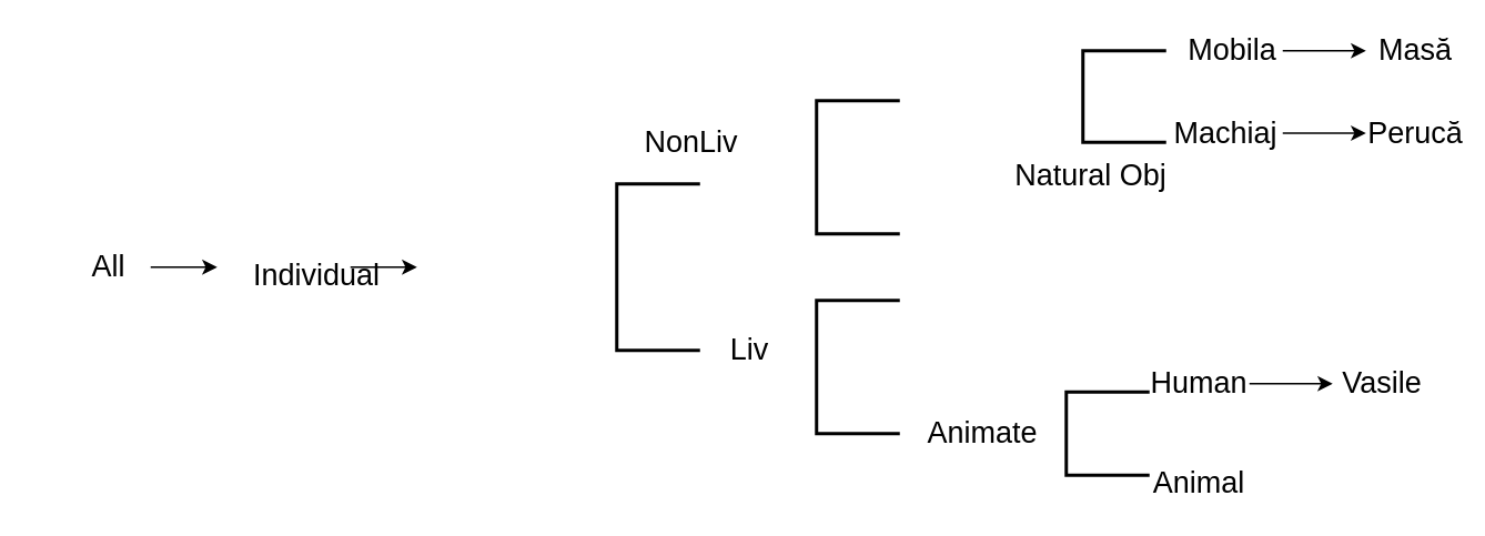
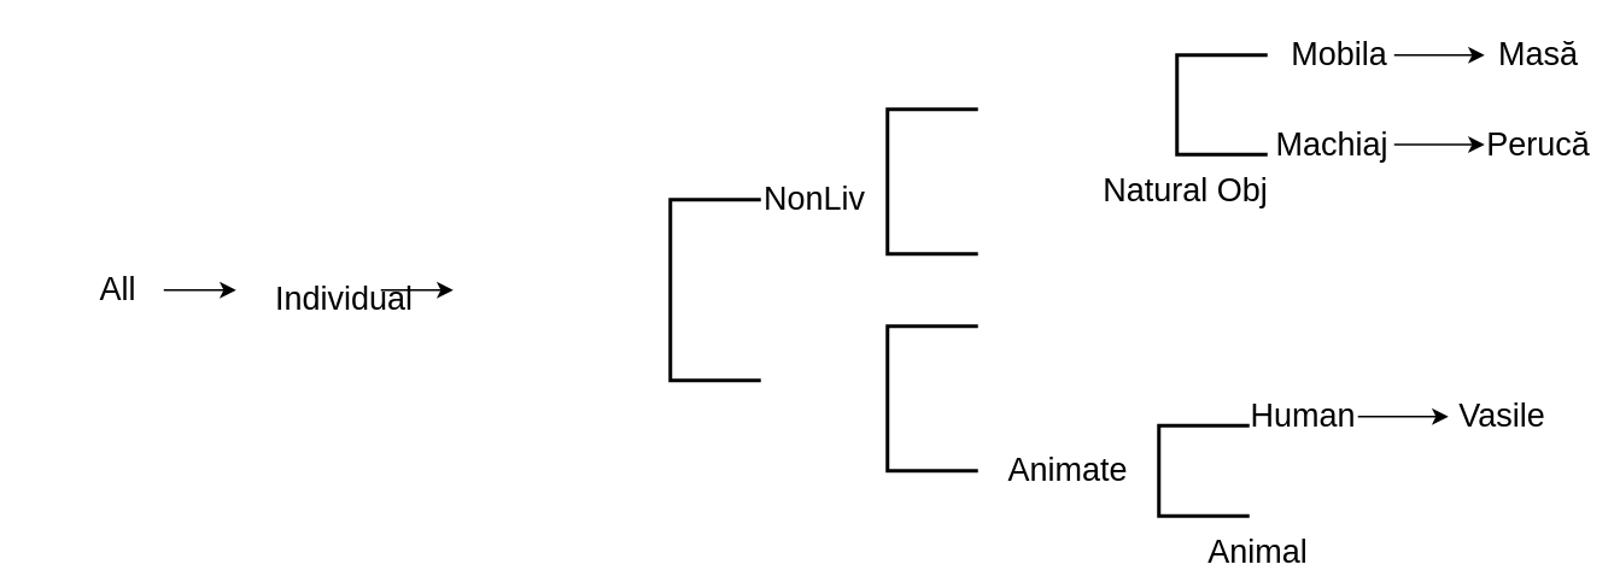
  <mxCell id="0" />
  <mxCell id="1" parent="0" />
  <mxCell id="2" value="&lt;font style=&quot;font-size: 18px&quot;&gt;All&lt;/font&gt;" style="text;html=1;strokeColor=none;fillColor=none;align=center;verticalAlign=middle;whiteSpace=wrap;rounded=0;" vertex="1" parent="1"><mxGeometry x="20" y="140" width="90" height="40" as="geometry" /></mxCell>
  <mxCell id="3" value="" style="endArrow=classic;html=1;" edge="1" parent="1"><mxGeometry width="50" height="50" relative="1" as="geometry"><mxPoint x="90" y="160" as="sourcePoint" /><mxPoint x="130" y="160" as="targetPoint" /></mxGeometry></mxCell>
  <mxCell id="4" value="&lt;font style=&quot;font-size: 18px&quot;&gt;Individual&lt;/font&gt;" style="text;html=1;strokeColor=none;fillColor=none;align=center;verticalAlign=middle;whiteSpace=wrap;rounded=0;" vertex="1" parent="1"><mxGeometry x="170" y="155" width="40" height="20" as="geometry" /></mxCell>
  <mxCell id="5" value="" style="endArrow=classic;html=1;" edge="1" parent="1"><mxGeometry width="50" height="50" relative="1" as="geometry"><mxPoint x="210" y="160" as="sourcePoint" /><mxPoint x="250" y="160" as="targetPoint" /></mxGeometry></mxCell>
  <mxCell id="6" value="" style="strokeWidth=2;html=1;shape=mxgraph.flowchart.annotation_1;align=left;pointerEvents=1;" vertex="1" parent="1"><mxGeometry x="370" y="110" width="50" height="100" as="geometry" /></mxCell>
- <mxCell id="7" value="&lt;font style=&quot;font-size: 18px&quot;&gt;NonLiv&lt;/font&gt;" style="text;html=1;strokeColor=none;fillColor=none;align=center;verticalAlign=middle;whiteSpace=wrap;rounded=0;" vertex="1" parent="1"><mxGeometry x="395" y="75" width="40" height="20" as="geometry" /></mxCell>
- <mxCell id="8" value="&lt;font style=&quot;font-size: 18px&quot;&gt;Liv&lt;/font&gt;" style="text;html=1;strokeColor=none;fillColor=none;align=center;verticalAlign=middle;whiteSpace=wrap;rounded=0;" vertex="1" parent="1"><mxGeometry x="430" y="200" width="40" height="20" as="geometry" /></mxCell>
+ <mxCell id="7" value="&lt;font style=&quot;font-size: 18px&quot;&gt;NonLiv&lt;/font&gt;" style="text;html=1;strokeColor=none;fillColor=none;align=center;verticalAlign=middle;whiteSpace=wrap;rounded=0;" vertex="1" parent="1"><mxGeometry x="430" y="100" width="40" height="20" as="geometry" /></mxCell>
  <mxCell id="9" value="" style="strokeWidth=2;html=1;shape=mxgraph.flowchart.annotation_1;align=left;pointerEvents=1;" vertex="1" parent="1"><mxGeometry x="490" y="60" width="50" height="80" as="geometry" /></mxCell>
  <mxCell id="10" value="" style="strokeWidth=2;html=1;shape=mxgraph.flowchart.annotation_1;align=left;pointerEvents=1;" vertex="1" parent="1"><mxGeometry x="490" y="180" width="50" height="80" as="geometry" /></mxCell>
  <mxCell id="11" style="edgeStyle=orthogonalEdgeStyle;rounded=0;orthogonalLoop=1;jettySize=auto;html=1;exitX=0.5;exitY=1;exitDx=0;exitDy=0;exitPerimeter=0;" edge="1" parent="1" source="9" target="9"><mxGeometry relative="1" as="geometry" /></mxCell>
  <mxCell id="12" value="&lt;font style=&quot;font-size: 18px&quot;&gt;Natural Obj&lt;/font&gt;" style="text;html=1;strokeColor=none;fillColor=none;align=center;verticalAlign=middle;whiteSpace=wrap;rounded=0;" vertex="1" parent="1"><mxGeometry x="600" y="95" width="110" height="20" as="geometry" /></mxCell>
  <mxCell id="13" value="" style="strokeWidth=2;html=1;shape=mxgraph.flowchart.annotation_1;align=left;pointerEvents=1;" vertex="1" parent="1"><mxGeometry x="650" y="30" width="50" height="55" as="geometry" /></mxCell>
  <mxCell id="14" value="&lt;span style=&quot;font-size: 18px&quot;&gt;Mobila&lt;/span&gt;" style="text;html=1;strokeColor=none;fillColor=none;align=center;verticalAlign=middle;whiteSpace=wrap;rounded=0;" vertex="1" parent="1"><mxGeometry x="720" y="20" width="40" height="20" as="geometry" /></mxCell>
  <mxCell id="15" value="&lt;font style=&quot;font-size: 18px&quot;&gt;Machiaj&lt;/font&gt;" style="text;html=1;strokeColor=none;fillColor=none;align=center;verticalAlign=middle;whiteSpace=wrap;rounded=0;" vertex="1" parent="1"><mxGeometry x="716" y="70" width="40" height="20" as="geometry" /></mxCell>
  <mxCell id="16" value="" style="endArrow=classic;html=1;" edge="1" parent="1"><mxGeometry width="50" height="50" relative="1" as="geometry"><mxPoint x="770" y="30" as="sourcePoint" /><mxPoint x="820" y="30" as="targetPoint" /></mxGeometry></mxCell>
  <mxCell id="17" value="" style="endArrow=classic;html=1;" edge="1" parent="1"><mxGeometry width="50" height="50" relative="1" as="geometry"><mxPoint x="770" y="79.5" as="sourcePoint" /><mxPoint x="820" y="79.5" as="targetPoint" /></mxGeometry></mxCell>
  <mxCell id="18" value="&lt;font style=&quot;font-size: 18px&quot;&gt;Masă&lt;/font&gt;" style="text;html=1;strokeColor=none;fillColor=none;align=center;verticalAlign=middle;whiteSpace=wrap;rounded=0;" vertex="1" parent="1"><mxGeometry x="830" y="20" width="40" height="20" as="geometry" /></mxCell>
  <mxCell id="19" value="&lt;font style=&quot;font-size: 18px&quot;&gt;Perucă&lt;/font&gt;" style="text;html=1;strokeColor=none;fillColor=none;align=center;verticalAlign=middle;whiteSpace=wrap;rounded=0;" vertex="1" parent="1"><mxGeometry x="830" y="70" width="40" height="20" as="geometry" /></mxCell>
  <mxCell id="20" value="&lt;font style=&quot;font-size: 18px&quot;&gt;Animate&lt;/font&gt;" style="text;html=1;strokeColor=none;fillColor=none;align=center;verticalAlign=middle;whiteSpace=wrap;rounded=0;" vertex="1" parent="1"><mxGeometry x="570" y="250" width="40" height="20" as="geometry" /></mxCell>
  <mxCell id="21" value="" style="strokeWidth=2;html=1;shape=mxgraph.flowchart.annotation_1;align=left;pointerEvents=1;" vertex="1" parent="1"><mxGeometry x="640" y="235" width="50" height="50" as="geometry" /></mxCell>
  <mxCell id="22" value="&lt;font style=&quot;font-size: 18px&quot;&gt;Human&lt;/font&gt;" style="text;html=1;strokeColor=none;fillColor=none;align=center;verticalAlign=middle;whiteSpace=wrap;rounded=0;" vertex="1" parent="1"><mxGeometry x="700" y="220" width="40" height="20" as="geometry" /></mxCell>
- <mxCell id="23" value="&lt;span style=&quot;font-size: 18px&quot;&gt;Animal&lt;/span&gt;" style="text;html=1;strokeColor=none;fillColor=none;align=center;verticalAlign=middle;whiteSpace=wrap;rounded=0;" vertex="1" parent="1"><mxGeometry x="700" y="280" width="40" height="20" as="geometry" /></mxCell>
+ <mxCell id="23" value="&lt;span style=&quot;font-size: 18px&quot;&gt;Animal&lt;/span&gt;" style="text;html=1;strokeColor=none;fillColor=none;align=center;verticalAlign=middle;whiteSpace=wrap;rounded=0;" vertex="1" parent="1"><mxGeometry x="675" y="295" width="40" height="20" as="geometry" /></mxCell>
  <mxCell id="24" value="" style="endArrow=classic;html=1;" edge="1" parent="1"><mxGeometry width="50" height="50" relative="1" as="geometry"><mxPoint x="750" y="230" as="sourcePoint" /><mxPoint x="800" y="230" as="targetPoint" /></mxGeometry></mxCell>
  <mxCell id="25" value="&lt;font style=&quot;font-size: 18px&quot;&gt;Vasile&lt;/font&gt;" style="text;html=1;strokeColor=none;fillColor=none;align=center;verticalAlign=middle;whiteSpace=wrap;rounded=0;" vertex="1" parent="1"><mxGeometry x="810" y="220" width="40" height="20" as="geometry" /></mxCell>
